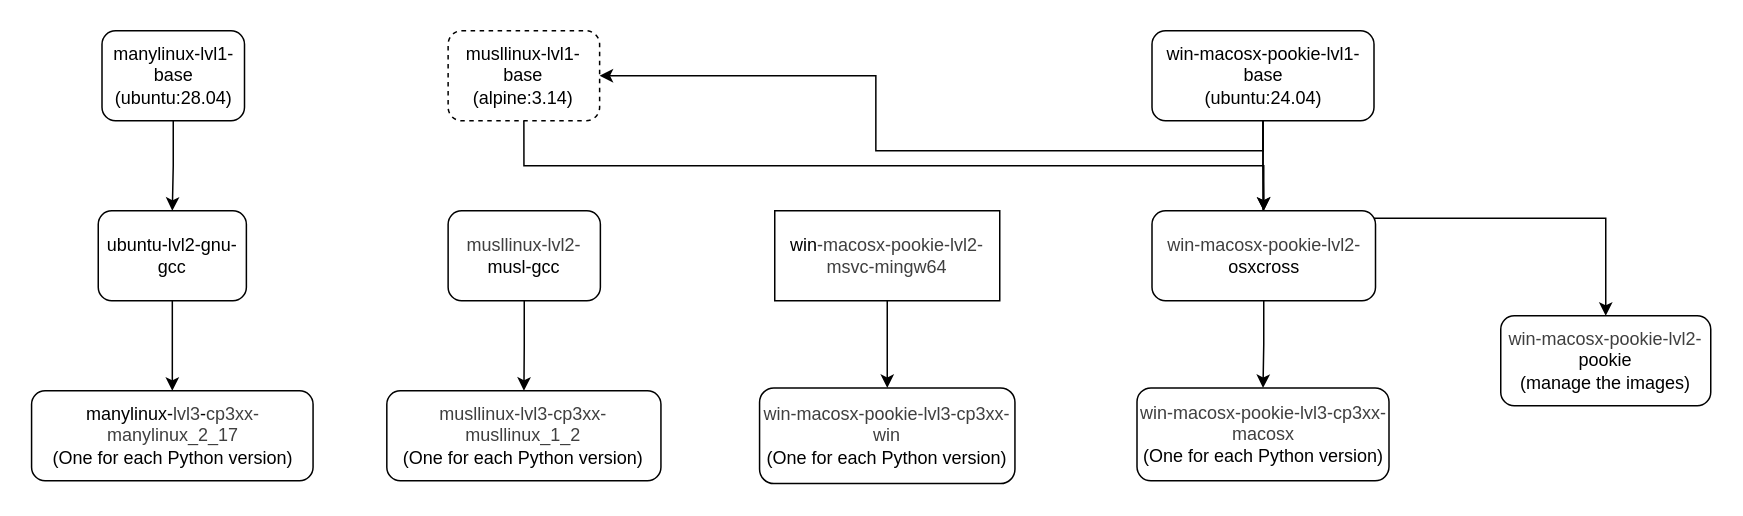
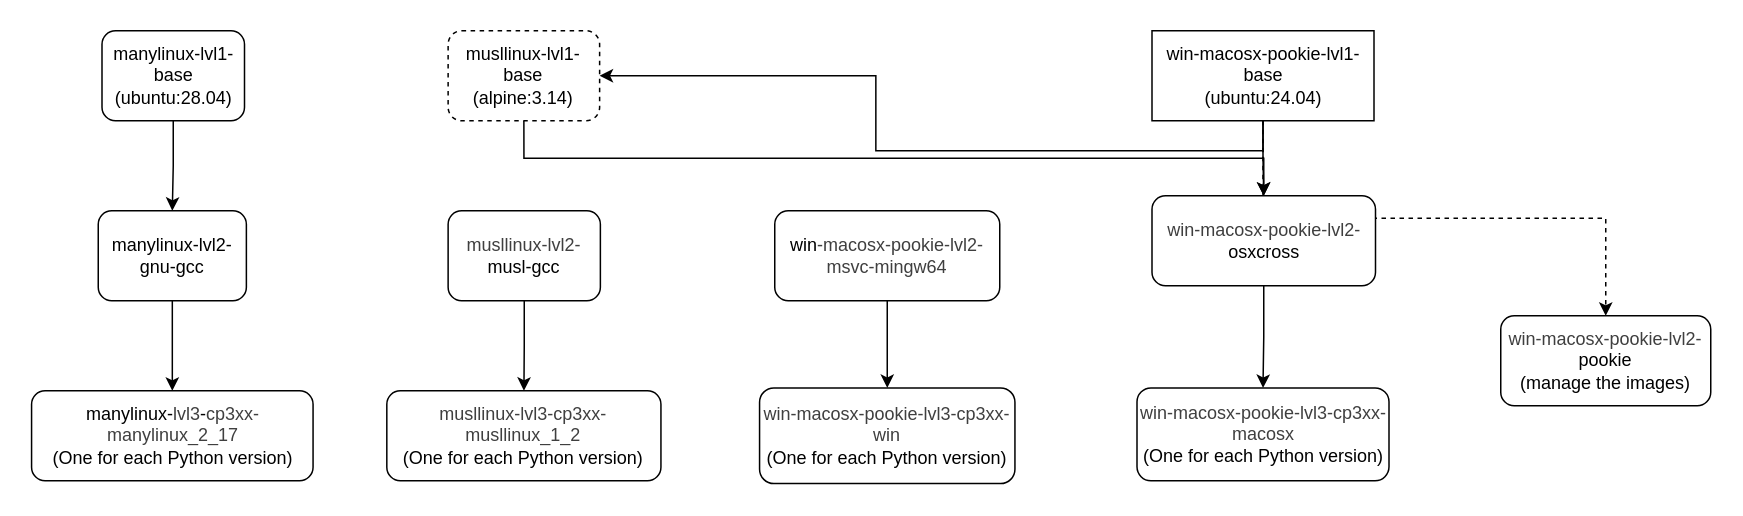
  <mxCell id="0" />
  <mxCell id="1" parent="0" />
  <mxCell id="2" style="edgeStyle=orthogonalEdgeStyle;rounded=0;orthogonalLoop=1;jettySize=auto;html=1;exitX=0.5;exitY=1;exitDx=0;exitDy=0;entryX=0.5;entryY=0;entryDx=0;entryDy=0;" parent="1" source="3" target="5" edge="1"><mxGeometry relative="1" as="geometry" /></mxCell>
  <mxCell id="3" value="&lt;font&gt;manylinux-lvl1-base&lt;/font&gt;&lt;div&gt;&lt;font&gt;(ubuntu:28.04)&lt;/font&gt;&lt;/div&gt;" style="rounded=1;whiteSpace=wrap;html=1;strokeColor=default;" parent="1" vertex="1"><mxGeometry x="67.5" y="20" width="95" height="60" as="geometry" /></mxCell>
  <mxCell id="4" style="edgeStyle=orthogonalEdgeStyle;rounded=0;orthogonalLoop=1;jettySize=auto;html=1;exitX=0.5;exitY=1;exitDx=0;exitDy=0;entryX=0.5;entryY=0;entryDx=0;entryDy=0;" parent="1" source="5" target="6" edge="1"><mxGeometry relative="1" as="geometry" /></mxCell>
- <mxCell id="5" value="&lt;font&gt;ubuntu-lvl2-gnu-gcc&lt;/font&gt;" style="rounded=1;whiteSpace=wrap;html=1;strokeColor=default;" parent="1" vertex="1"><mxGeometry x="65" y="140" width="98.75" height="60" as="geometry" /></mxCell>
+ <mxCell id="5" value="&lt;font&gt;manylinux-lvl2-gnu-gcc&lt;/font&gt;" style="rounded=1;whiteSpace=wrap;html=1;strokeColor=default;" parent="1" vertex="1"><mxGeometry x="65" y="140" width="98.75" height="60" as="geometry" /></mxCell>
  <mxCell id="6" value="&lt;font&gt;manylinux-&lt;span style=&quot;color: rgb(63, 63, 63);&quot;&gt;lvl3&lt;/span&gt;-&lt;span style=&quot;color: rgb(63, 63, 63);&quot;&gt;cp3xx-manylinux_2_17&lt;/span&gt;&lt;br&gt;(One for each Python version)&lt;/font&gt;" style="rounded=1;whiteSpace=wrap;html=1;strokeColor=default;" parent="1" vertex="1"><mxGeometry x="20.55" y="260" width="187.66" height="60" as="geometry" /></mxCell>
  <mxCell id="7" style="edgeStyle=orthogonalEdgeStyle;rounded=0;orthogonalLoop=1;jettySize=auto;html=1;exitX=0.5;exitY=1;exitDx=0;exitDy=0;" parent="1" source="8" target="21" edge="1"><mxGeometry relative="1" as="geometry" /></mxCell>
  <mxCell id="8" value="&lt;font&gt;musllinux-lvl1-base&lt;br&gt;(alpine:3.14)&lt;/font&gt;" style="rounded=1;whiteSpace=wrap;html=1;dashed=1;" parent="1" vertex="1"><mxGeometry x="298.25" y="20" width="101" height="60" as="geometry" /></mxCell>
  <mxCell id="9" style="edgeStyle=orthogonalEdgeStyle;rounded=0;orthogonalLoop=1;jettySize=auto;html=1;exitX=0.5;exitY=1;exitDx=0;exitDy=0;" parent="1" source="10" target="11" edge="1"><mxGeometry relative="1" as="geometry" /></mxCell>
  <mxCell id="10" value="&lt;font&gt;&lt;span style=&quot;color: rgb(63, 63, 63);&quot;&gt;musllinux-lvl2-&lt;/span&gt;musl-gcc&lt;/font&gt;" style="rounded=1;whiteSpace=wrap;html=1;" parent="1" vertex="1"><mxGeometry x="298.25" y="140" width="101.5" height="60" as="geometry" /></mxCell>
  <mxCell id="11" value="&lt;div&gt;&lt;font&gt;&lt;span style=&quot;color: rgb(63, 63, 63); background-color: transparent;&quot;&gt;musllinux&lt;/span&gt;&lt;span style=&quot;color: rgb(63, 63, 63);&quot;&gt;-&lt;/span&gt;&lt;span style=&quot;color: rgb(63, 63, 63);&quot;&gt;lvl3&lt;/span&gt;&lt;span style=&quot;color: rgb(63, 63, 63);&quot;&gt;-&lt;/span&gt;&lt;span style=&quot;color: rgb(63, 63, 63);&quot;&gt;cp3xx-musllinux_1_2&lt;/span&gt;&lt;br&gt;(One for each Python version)&lt;/font&gt;&lt;/div&gt;" style="rounded=1;whiteSpace=wrap;html=1;" parent="1" vertex="1"><mxGeometry x="257.38" y="260" width="182.75" height="60" as="geometry" /></mxCell>
- <mxCell id="12" style="edgeStyle=orthogonalEdgeStyle;rounded=0;orthogonalLoop=1;jettySize=auto;html=1;exitX=0.5;exitY=1;exitDx=0;exitDy=0;entryX=0.5;entryY=0;entryDx=0;entryDy=0;" parent="1" source="15" target="16" edge="1"><mxGeometry relative="1" as="geometry" /></mxCell>
+ <mxCell id="12" style="edgeStyle=orthogonalEdgeStyle;rounded=0;orthogonalLoop=1;jettySize=auto;html=1;exitX=0.5;exitY=1;exitDx=0;exitDy=0;entryX=0.5;entryY=0;entryDx=0;entryDy=0;dashed=1;" parent="1" source="15" target="16" edge="1"><mxGeometry relative="1" as="geometry" /></mxCell>
  <mxCell id="13" style="edgeStyle=orthogonalEdgeStyle;rounded=0;orthogonalLoop=1;jettySize=auto;html=1;exitX=0.5;exitY=1;exitDx=0;exitDy=0;" parent="1" source="15" target="8" edge="1"><mxGeometry relative="1" as="geometry" /></mxCell>
  <mxCell id="14" style="edgeStyle=orthogonalEdgeStyle;rounded=0;orthogonalLoop=1;jettySize=auto;html=1;exitX=0.5;exitY=1;exitDx=0;exitDy=0;" parent="1" source="15" target="21" edge="1"><mxGeometry relative="1" as="geometry" /></mxCell>
- <mxCell id="15" value="&lt;div&gt;&lt;font&gt;win-macosx-pookie-lvl1-base&lt;/font&gt;&lt;/div&gt;&lt;font&gt;(ubuntu:24.04)&lt;/font&gt;" style="rounded=1;whiteSpace=wrap;html=1;" parent="1" vertex="1"><mxGeometry x="767.5" y="20" width="148" height="60" as="geometry" /></mxCell>
+ <mxCell id="15" value="&lt;div&gt;&lt;font&gt;win-macosx-pookie-lvl1-base&lt;/font&gt;&lt;/div&gt;&lt;font&gt;(ubuntu:24.04)&lt;/font&gt;" style="whiteSpace=wrap;html=1;rounded=0;" parent="1" vertex="1"><mxGeometry x="767.5" y="20" width="148" height="60" as="geometry" /></mxCell>
  <mxCell id="16" value="&lt;font&gt;&lt;span style=&quot;color: rgb(63, 63, 63);&quot;&gt;win-macosx-pookie-lvl2-&lt;/span&gt;pookie&lt;/font&gt;&lt;div&gt;&lt;font&gt;(manage the images)&lt;/font&gt;&lt;/div&gt;" style="rounded=1;whiteSpace=wrap;html=1;strokeColor=default;" parent="1" vertex="1"><mxGeometry x="1000" y="210" width="140" height="60" as="geometry" /></mxCell>
  <mxCell id="17" style="edgeStyle=orthogonalEdgeStyle;rounded=0;orthogonalLoop=1;jettySize=auto;html=1;exitX=0.5;exitY=1;exitDx=0;exitDy=0;entryX=0.5;entryY=0;entryDx=0;entryDy=0;" parent="1" source="18" target="19" edge="1"><mxGeometry relative="1" as="geometry" /></mxCell>
- <mxCell id="18" value="win&lt;span style=&quot;color: rgb(63, 63, 63);&quot;&gt;-macosx-pookie-lvl2-msvc-mingw64&lt;/span&gt;" style="whiteSpace=wrap;html=1;rounded=0;" parent="1" vertex="1"><mxGeometry x="516" y="140" width="150" height="60" as="geometry" /></mxCell>
+ <mxCell id="18" value="win&lt;span style=&quot;color: rgb(63, 63, 63);&quot;&gt;-macosx-pookie-lvl2-msvc-mingw64&lt;/span&gt;" style="rounded=1;whiteSpace=wrap;html=1;" parent="1" vertex="1"><mxGeometry x="516" y="140" width="150" height="60" as="geometry" /></mxCell>
  <mxCell id="19" value="&lt;div&gt;&lt;font&gt;&lt;span style=&quot;background-color: transparent; color: rgb(63, 63, 63);&quot;&gt;win-macosx-pookie&lt;/span&gt;&lt;span style=&quot;color: rgb(63, 63, 63);&quot;&gt;-&lt;/span&gt;&lt;span style=&quot;color: rgb(63, 63, 63);&quot;&gt;lvl3&lt;/span&gt;&lt;span style=&quot;color: rgb(63, 63, 63);&quot;&gt;-&lt;/span&gt;&lt;span style=&quot;color: rgb(63, 63, 63);&quot;&gt;cp3xx-win&lt;/span&gt;&lt;br&gt;(One for each Python version)&lt;/font&gt;&lt;/div&gt;" style="rounded=1;whiteSpace=wrap;html=1;" parent="1" vertex="1"><mxGeometry x="505.88" y="258.13" width="170.25" height="63.75" as="geometry" /></mxCell>
  <mxCell id="20" style="edgeStyle=orthogonalEdgeStyle;rounded=0;orthogonalLoop=1;jettySize=auto;html=1;exitX=0.5;exitY=1;exitDx=0;exitDy=0;entryX=0.5;entryY=0;entryDx=0;entryDy=0;" parent="1" source="21" target="22" edge="1"><mxGeometry relative="1" as="geometry" /></mxCell>
- <mxCell id="21" value="&lt;font&gt;&lt;span style=&quot;color: rgb(63, 63, 63);&quot;&gt;win-macosx-pookie-lvl2-&lt;/span&gt;osxcross&lt;/font&gt;" style="rounded=1;whiteSpace=wrap;html=1;" parent="1" vertex="1"><mxGeometry x="767.5" y="140" width="149" height="60" as="geometry" /></mxCell>
+ <mxCell id="21" value="&lt;font&gt;&lt;span style=&quot;color: rgb(63, 63, 63);&quot;&gt;win-macosx-pookie-lvl2-&lt;/span&gt;osxcross&lt;/font&gt;" style="rounded=1;whiteSpace=wrap;html=1;" parent="1" vertex="1"><mxGeometry x="767.5" y="130" width="149" height="60" as="geometry" /></mxCell>
  <mxCell id="22" value="&lt;font&gt;&lt;span style=&quot;color: rgb(63, 63, 63);&quot;&gt;&lt;span style=&quot;color: rgb(63, 63, 63);&quot;&gt;win-macosx-pookie&lt;/span&gt;-&lt;/span&gt;&lt;span style=&quot;color: rgb(63, 63, 63);&quot;&gt;lvl3&lt;/span&gt;&lt;span style=&quot;color: rgb(63, 63, 63);&quot;&gt;-&lt;/span&gt;&lt;span style=&quot;color: rgb(63, 63, 63);&quot;&gt;cp3xx-macosx&lt;/span&gt;&lt;br&gt;&lt;span style=&quot;font-family: monospace ; font-size: 0px&quot;&gt;%3CmxGraphModel%3E%3Croot%3E%3CmxCell%20id%3D%220%22%2F%3E%3CmxCell%20id%3D%221%22%20parent%3D%220%22%2F%3E%3CmxCell%20id%3D%222%22%20value%3D%22cp3xx-win_amd64%26lt%3Bbr%26gt%3B(One%20for%20each%20Python%20version)%22%20style%3D%22rounded%3D1%3BwhiteSpace%3Dwrap%3Bhtml%3D1%3B%22%20vertex%3D%221%22%20parent%3D%221%22%3E%3CmxGeometry%20x%3D%22649%22%20y%3D%22310%22%20width%3D%22202%22%20height%3D%2260%22%20as%3D%22geometry%22%2F%3E%3C%2FmxCell%3E%3C%2Froot%3E%3C%2FmxGraphModel%3&lt;/span&gt;(One for each Python version)&lt;/font&gt;" style="rounded=1;whiteSpace=wrap;html=1;" parent="1" vertex="1"><mxGeometry x="757.5" y="258.13" width="168" height="61.87" as="geometry" /></mxCell>
